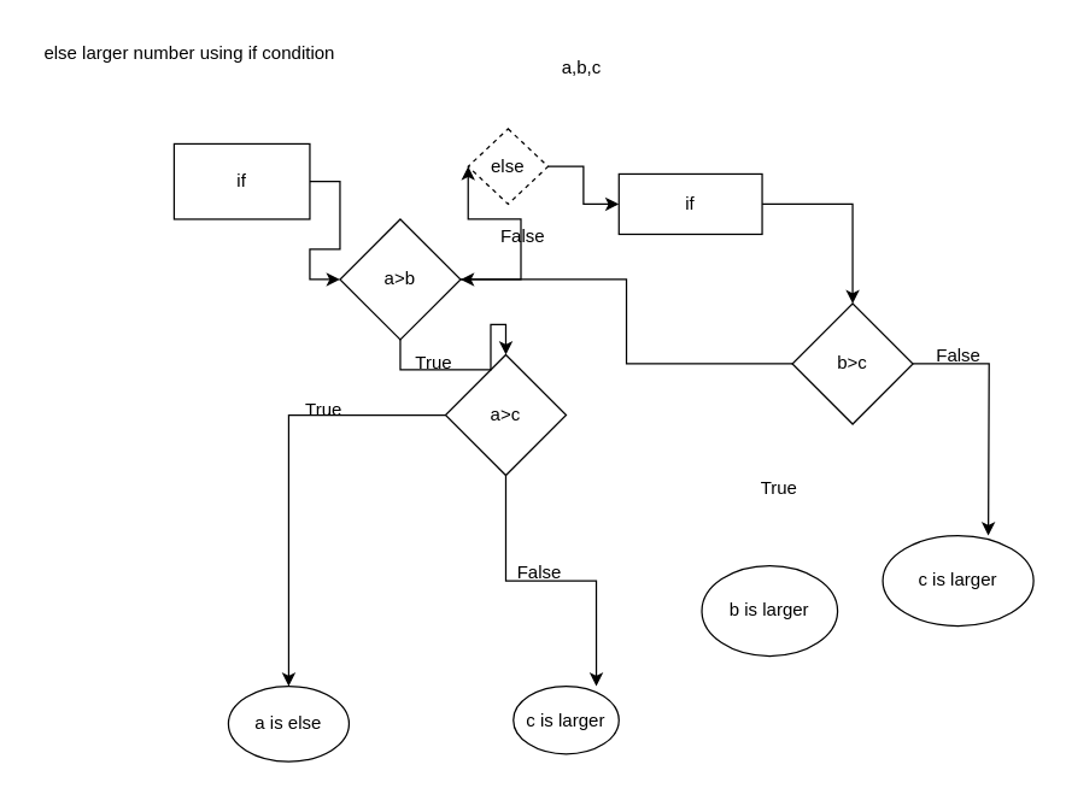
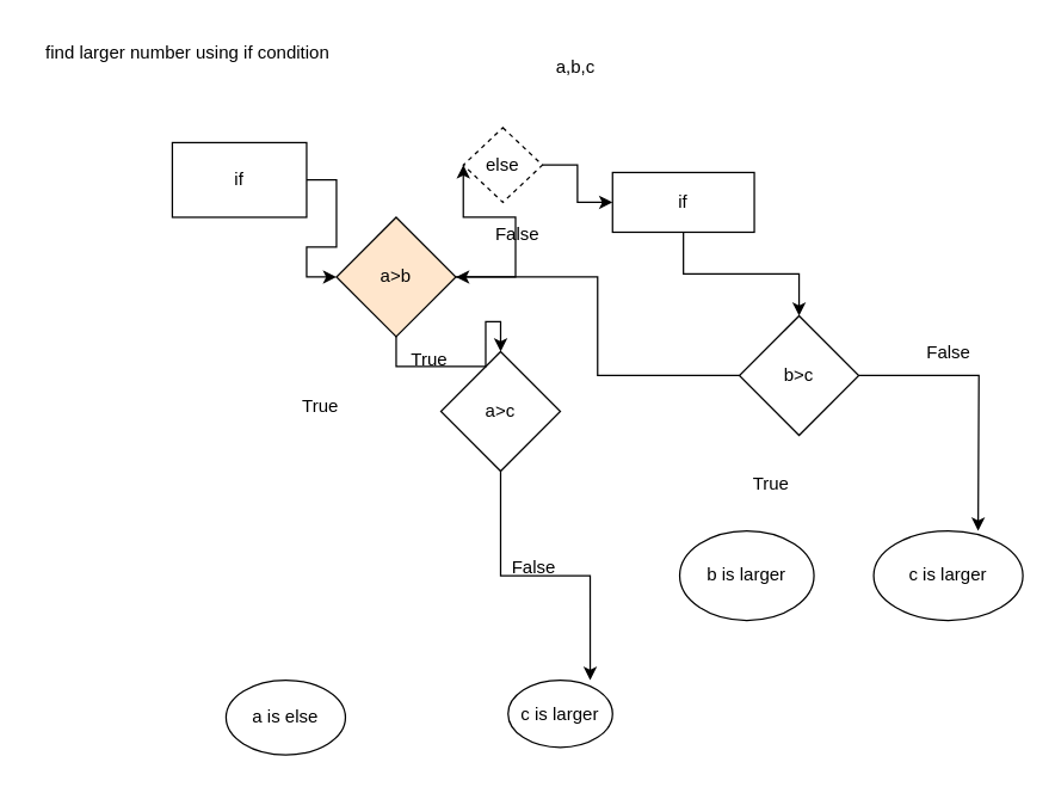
  <mxCell id="0" />
  <mxCell id="1" parent="0" />
- <mxCell id="2" value="else larger number using if condition" style="text;html=1;align=center;verticalAlign=middle;resizable=0;points=[];autosize=1;strokeColor=none;fillColor=none;" vertex="1" parent="1"><mxGeometry x="20" y="20" width="210" height="30" as="geometry" /></mxCell>
- <mxCell id="3" style="edgeStyle=orthogonalEdgeStyle;rounded=0;orthogonalLoop=1;jettySize=auto;html=1;entryX=0.5;entryY=0;entryDx=0;entryDy=0;" edge="1" parent="1" source="5" target="13"><mxGeometry relative="1" as="geometry" /></mxCell>
+ <mxCell id="2" value="find larger number using if condition" style="text;html=1;align=center;verticalAlign=middle;resizable=0;points=[];autosize=1;strokeColor=none;fillColor=none;" vertex="1" parent="1"><mxGeometry x="20" y="20" width="210" height="30" as="geometry" /></mxCell>
  <mxCell id="4" style="edgeStyle=orthogonalEdgeStyle;rounded=0;orthogonalLoop=1;jettySize=auto;html=1;entryX=0.786;entryY=0;entryDx=0;entryDy=0;entryPerimeter=0;" edge="1" parent="1" source="5" target="14"><mxGeometry relative="1" as="geometry" /></mxCell>
  <mxCell id="5" value="a&amp;gt;c" style="rhombus;whiteSpace=wrap;html=1;" vertex="1" parent="1"><mxGeometry x="295" y="235" width="80" height="80" as="geometry" /></mxCell>
  <mxCell id="6" style="edgeStyle=orthogonalEdgeStyle;rounded=0;orthogonalLoop=1;jettySize=auto;html=1;" edge="1" parent="1" source="8" target="5"><mxGeometry relative="1" as="geometry" /></mxCell>
  <mxCell id="7" style="edgeStyle=orthogonalEdgeStyle;rounded=0;orthogonalLoop=1;jettySize=auto;html=1;entryX=0;entryY=0.5;entryDx=0;entryDy=0;" edge="1" parent="1" source="8" target="28"><mxGeometry relative="1" as="geometry"><mxPoint x="405" y="145" as="targetPoint" /><Array as="points"><mxPoint x="345" y="185" /><mxPoint x="345" y="145" /><mxPoint x="310" y="145" /></Array></mxGeometry></mxCell>
- <mxCell id="8" value="a&amp;gt;b" style="rhombus;whiteSpace=wrap;html=1;" vertex="1" parent="1"><mxGeometry x="225" y="145" width="80" height="80" as="geometry" /></mxCell>
+ <mxCell id="8" value="a&amp;gt;b" style="rhombus;whiteSpace=wrap;html=1;fillColor=#ffe6cc;" vertex="1" parent="1"><mxGeometry x="225" y="145" width="80" height="80" as="geometry" /></mxCell>
  <mxCell id="9" value="a,b,c" style="text;html=1;align=center;verticalAlign=middle;resizable=0;points=[];autosize=1;strokeColor=none;fillColor=none;" vertex="1" parent="1"><mxGeometry x="360" y="30" width="50" height="30" as="geometry" /></mxCell>
  <mxCell id="10" style="edgeStyle=orthogonalEdgeStyle;rounded=0;orthogonalLoop=1;jettySize=auto;html=1;" edge="1" parent="1" source="11" target="8"><mxGeometry relative="1" as="geometry" /></mxCell>
  <mxCell id="11" value="if" style="rounded=0;whiteSpace=wrap;html=1;" vertex="1" parent="1"><mxGeometry x="115" y="95" width="90" height="50" as="geometry" /></mxCell>
  <mxCell id="12" value="True" style="text;html=1;align=center;verticalAlign=middle;resizable=0;points=[];autosize=1;strokeColor=none;fillColor=none;" vertex="1" parent="1"><mxGeometry x="262" y="226" width="50" height="30" as="geometry" /></mxCell>
  <mxCell id="13" value="a is else" style="ellipse;whiteSpace=wrap;html=1;" vertex="1" parent="1"><mxGeometry x="151" y="455" width="80" height="50" as="geometry" /></mxCell>
  <mxCell id="14" value="c is larger" style="ellipse;whiteSpace=wrap;html=1;" vertex="1" parent="1"><mxGeometry x="340" y="455" width="70" height="45" as="geometry" /></mxCell>
  <mxCell id="15" value="True" style="text;html=1;align=center;verticalAlign=middle;resizable=0;points=[];autosize=1;strokeColor=none;fillColor=none;" vertex="1" parent="1"><mxGeometry x="189" y="257" width="50" height="30" as="geometry" /></mxCell>
  <mxCell id="16" value="False" style="text;html=1;align=center;verticalAlign=middle;resizable=0;points=[];autosize=1;strokeColor=none;fillColor=none;" vertex="1" parent="1"><mxGeometry x="332" y="365" width="50" height="30" as="geometry" /></mxCell>
  <mxCell id="17" style="edgeStyle=orthogonalEdgeStyle;rounded=0;orthogonalLoop=1;jettySize=auto;html=1;entryX=0.5;entryY=0;entryDx=0;entryDy=0;" edge="1" parent="1" source="18" target="21"><mxGeometry relative="1" as="geometry" /></mxCell>
  <mxCell id="18" value="if" style="rounded=0;whiteSpace=wrap;html=1;" vertex="1" parent="1"><mxGeometry x="410" y="115" width="95" height="40" as="geometry" /></mxCell>
  <mxCell id="19" style="edgeStyle=orthogonalEdgeStyle;rounded=0;orthogonalLoop=1;jettySize=auto;html=1;" edge="1" parent="1" source="21" target="8"><mxGeometry relative="1" as="geometry" /></mxCell>
  <mxCell id="20" style="edgeStyle=orthogonalEdgeStyle;rounded=0;orthogonalLoop=1;jettySize=auto;html=1;" edge="1" parent="1" source="21"><mxGeometry relative="1" as="geometry"><mxPoint x="655" y="355" as="targetPoint" /></mxGeometry></mxCell>
- <mxCell id="21" value="b&amp;gt;c" style="rhombus;whiteSpace=wrap;html=1;" vertex="1" parent="1"><mxGeometry x="525" y="201" width="80" height="80" as="geometry" /></mxCell>
- <mxCell id="22" value="b is larger" style="ellipse;whiteSpace=wrap;html=1;" vertex="1" parent="1"><mxGeometry x="465" y="375" width="90" height="60" as="geometry" /></mxCell>
+ <mxCell id="21" value="b&amp;gt;c" style="rhombus;whiteSpace=wrap;html=1;" vertex="1" parent="1"><mxGeometry x="495" y="211" width="80" height="80" as="geometry" /></mxCell>
+ <mxCell id="22" value="b is larger" style="ellipse;whiteSpace=wrap;html=1;" vertex="1" parent="1"><mxGeometry x="455" y="355" width="90" height="60" as="geometry" /></mxCell>
  <mxCell id="23" value="c is larger" style="ellipse;whiteSpace=wrap;html=1;" vertex="1" parent="1"><mxGeometry x="585" y="355" width="100" height="60" as="geometry" /></mxCell>
  <mxCell id="24" value="True" style="text;html=1;align=center;verticalAlign=middle;resizable=0;points=[];autosize=1;strokeColor=none;fillColor=none;" vertex="1" parent="1"><mxGeometry x="491" y="309" width="50" height="30" as="geometry" /></mxCell>
  <mxCell id="25" value="False" style="text;html=1;align=center;verticalAlign=middle;resizable=0;points=[];autosize=1;strokeColor=none;fillColor=none;" vertex="1" parent="1"><mxGeometry x="610" y="221" width="50" height="30" as="geometry" /></mxCell>
  <mxCell id="26" value="False" style="text;html=1;align=center;verticalAlign=middle;resizable=0;points=[];autosize=1;strokeColor=none;fillColor=none;" vertex="1" parent="1"><mxGeometry x="321" y="142" width="50" height="30" as="geometry" /></mxCell>
  <mxCell id="27" style="edgeStyle=orthogonalEdgeStyle;rounded=0;orthogonalLoop=1;jettySize=auto;html=1;entryX=0;entryY=0.5;entryDx=0;entryDy=0;" edge="1" parent="1" source="28" target="18"><mxGeometry relative="1" as="geometry" /></mxCell>
  <mxCell id="28" value="else" style="rhombus;whiteSpace=wrap;html=1;dashed=1;" vertex="1" parent="1"><mxGeometry x="310" y="85" width="53" height="50" as="geometry" /></mxCell>
